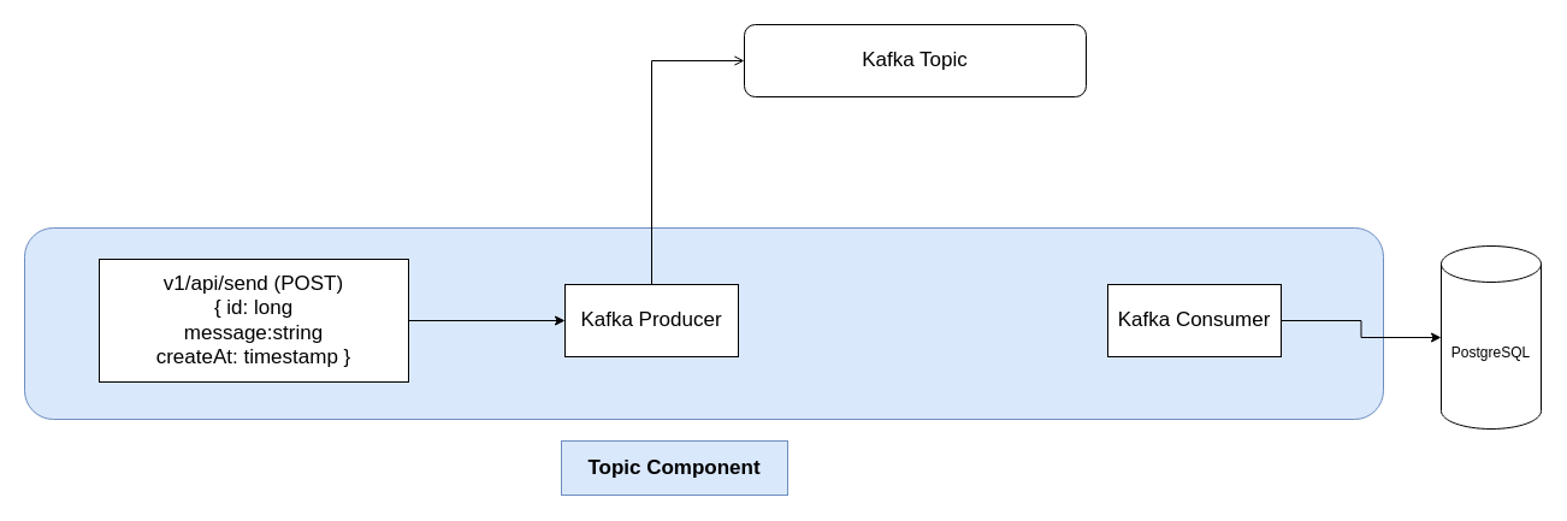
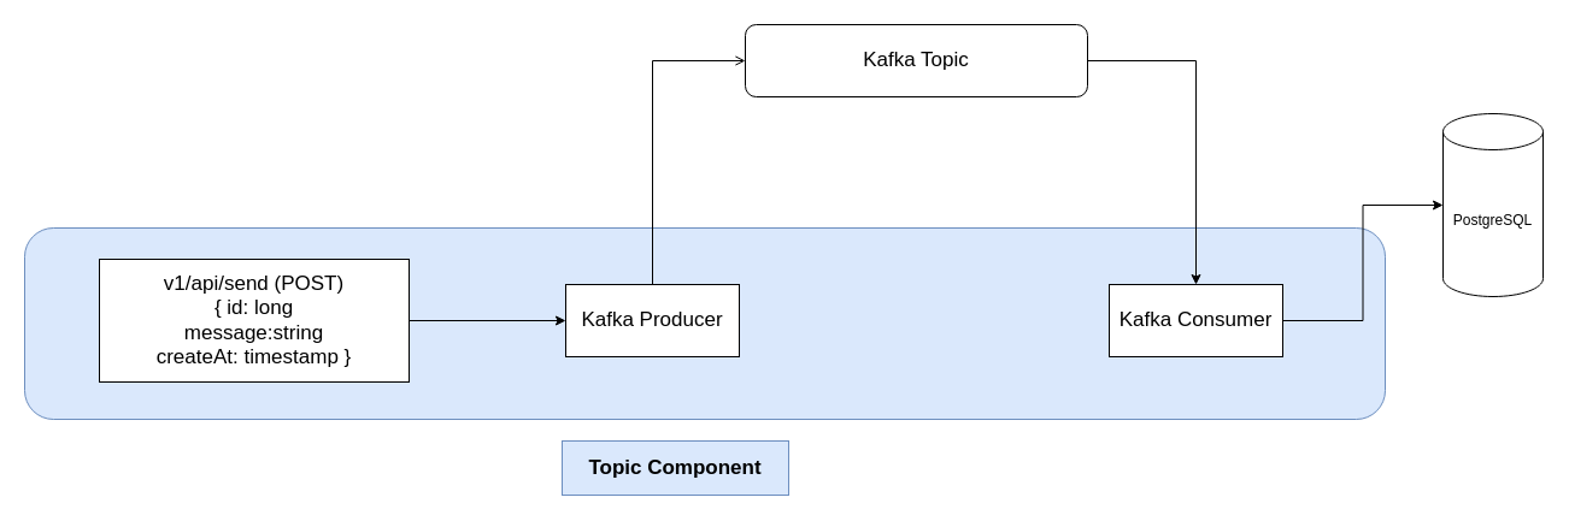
  <mxCell id="0" />
  <mxCell id="1" parent="0" />
  <mxCell id="2" value="" style="rounded=1;whiteSpace=wrap;html=1;fillColor=#dae8fc;strokeColor=#6c8ebf;" vertex="1" parent="1"><mxGeometry x="20" y="189" width="1129" height="159" as="geometry" /></mxCell>
  <mxCell id="3" style="edgeStyle=orthogonalEdgeStyle;rounded=0;orthogonalLoop=1;jettySize=auto;html=1;" edge="1" parent="1" source="4" target="8"><mxGeometry relative="1" as="geometry" /></mxCell>
  <mxCell id="4" value="v1/api/send (POST)&lt;div style=&quot;font-size: 17px;&quot;&gt;{&amp;nbsp;&lt;span style=&quot;background-color: initial;&quot;&gt;id: long&lt;/span&gt;&lt;/div&gt;&lt;div style=&quot;font-size: 17px;&quot;&gt;message:string&lt;/div&gt;&lt;div style=&quot;font-size: 17px;&quot;&gt;createAt: timestamp&amp;nbsp;&lt;span style=&quot;background-color: initial;&quot;&gt;}&lt;/span&gt;&lt;/div&gt;" style="rounded=0;whiteSpace=wrap;html=1;fontSize=17;" vertex="1" parent="1"><mxGeometry x="82" y="215" width="257" height="102" as="geometry" /></mxCell>
+ <mxCell id="5" style="edgeStyle=orthogonalEdgeStyle;rounded=0;orthogonalLoop=1;jettySize=auto;html=1;" edge="1" parent="1" source="6" target="10"><mxGeometry relative="1" as="geometry" /></mxCell>
  <mxCell id="6" value="Kafka Topic" style="rounded=1;whiteSpace=wrap;html=1;fontSize=17;" vertex="1" parent="1"><mxGeometry x="618" y="20" width="284" height="60" as="geometry" /></mxCell>
  <mxCell id="7" style="edgeStyle=orthogonalEdgeStyle;rounded=0;orthogonalLoop=1;jettySize=auto;html=1;fontSize=17;entryX=0;entryY=0.5;entryDx=0;entryDy=0;exitX=0.5;exitY=0;exitDx=0;exitDy=0;endArrow=open;" edge="1" parent="1" source="8" target="6"><mxGeometry relative="1" as="geometry" /></mxCell>
  <mxCell id="8" value="Kafka Producer" style="rounded=0;whiteSpace=wrap;html=1;fontSize=17;" vertex="1" parent="1"><mxGeometry x="469" y="236" width="144" height="60" as="geometry" /></mxCell>
  <mxCell id="9" style="edgeStyle=orthogonalEdgeStyle;rounded=0;orthogonalLoop=1;jettySize=auto;html=1;" edge="1" parent="1" source="10" target="11"><mxGeometry relative="1" as="geometry" /></mxCell>
  <mxCell id="10" value="Kafka Consumer" style="rounded=0;whiteSpace=wrap;html=1;fontSize=17;" vertex="1" parent="1"><mxGeometry x="920" y="236" width="144" height="60" as="geometry" /></mxCell>
- <mxCell id="11" value="PostgreSQL" style="shape=cylinder3;whiteSpace=wrap;html=1;boundedLbl=1;backgroundOutline=1;size=15;" vertex="1" parent="1"><mxGeometry x="1197" y="204" width="83" height="152" as="geometry" /></mxCell>
+ <mxCell id="11" value="PostgreSQL" style="shape=cylinder3;whiteSpace=wrap;html=1;boundedLbl=1;backgroundOutline=1;size=15;" vertex="1" parent="1"><mxGeometry x="1197" y="94" width="83" height="152" as="geometry" /></mxCell>
  <mxCell id="12" value="Topic Component" style="rounded=0;whiteSpace=wrap;html=1;fontSize=17;fillColor=#dae8fc;strokeColor=#6c8ebf;fontStyle=1" vertex="1" parent="1"><mxGeometry x="466" y="366" width="188" height="45" as="geometry" /></mxCell>
